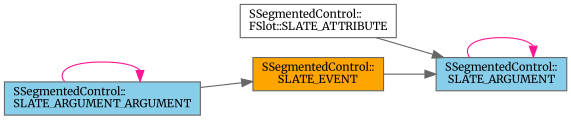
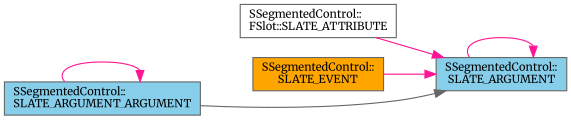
  digraph {
    fontname=Merriweather
    rankdir=RL
    node [color=grey40 fillcolor=skyblue fontname=Merriweather fontsize=10 shape=box style=filled]
    edge [color=deeppink dir=back fontname=Merriweather fontsize=10 labelfontname=Helvetica labelfontsize=10 style=solid]
    n1 [color=gray40 fontcolor=black height=0.2 label="SSegmentedControl::\lSLATE_ARGUMENT" width=0.4]
    n2 [fillcolor=white height=0.2 label="SSegmentedControl::\lFSlot::SLATE_ATTRIBUTE" width=0.4]
    n3 [fillcolor=orange height=0.2 label="SSegmentedControl::\lSLATE_EVENT" width=0.4]
    n4 [height=0.2 label="SSegmentedControl::\lSLATE_ARGUMENT_ARGUMENT" width=0.4]
    n1 -> n1
-   n1 -> n2 [color=gray40]
-   n1 -> n3 [color=gray40]
-   n3 -> n4 [color=gray40]
+   n1 -> n2
+   n1 -> n3
+   n1 -> n4 [color=gray40]
    n4 -> n4
  }
